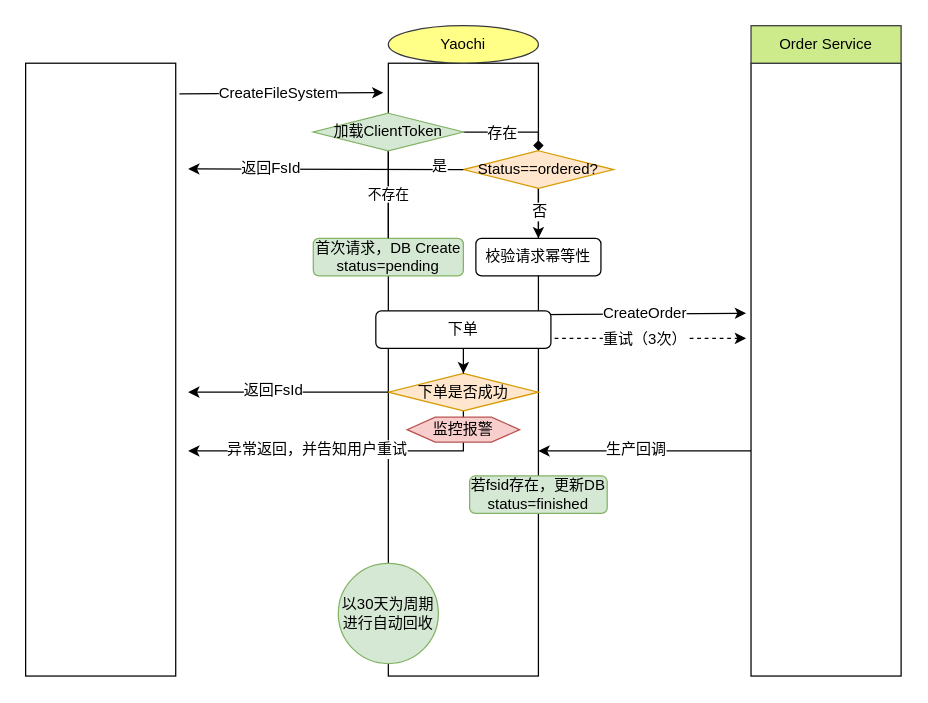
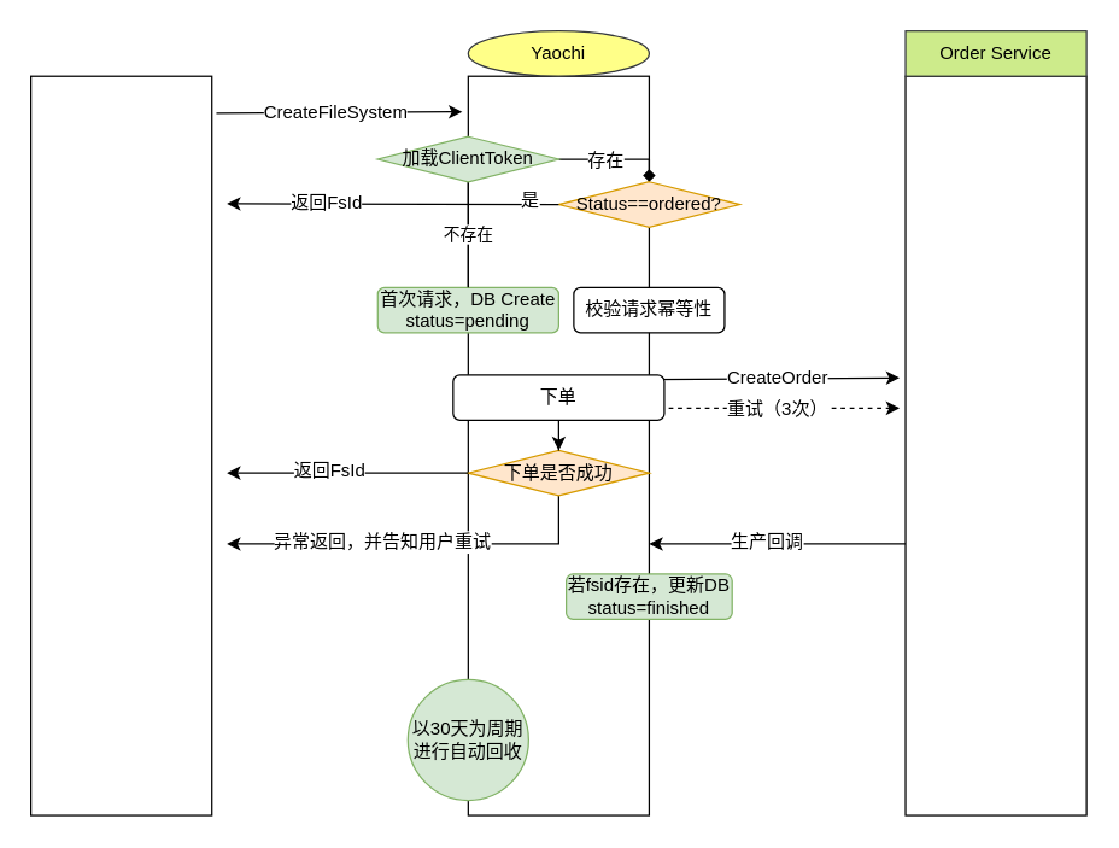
  <mxCell id="0" />
  <mxCell id="1" parent="0" />
  <mxCell id="2" value="" style="rounded=0;whiteSpace=wrap;html=1;" vertex="1" parent="1"><mxGeometry x="310" y="50" width="120" height="490" as="geometry" /></mxCell>
  <mxCell id="3" value="" style="endArrow=classic;html=1;entryX=-0.033;entryY=0.408;entryDx=0;entryDy=0;entryPerimeter=0;" edge="1" parent="1" target="34"><mxGeometry width="50" height="50" relative="1" as="geometry"><mxPoint x="430.96" y="251" as="sourcePoint" /><mxPoint x="609.96" y="251" as="targetPoint" /></mxGeometry></mxCell>
  <mxCell id="4" value="CreateOrder" style="text;html=1;align=center;verticalAlign=middle;resizable=0;points=[];labelBackgroundColor=#ffffff;" vertex="1" connectable="0" parent="3"><mxGeometry x="-0.151" y="1" relative="1" as="geometry"><mxPoint x="14.01" as="offset" /></mxGeometry></mxCell>
  <mxCell id="5" value="" style="endArrow=classic;html=1;exitX=1.025;exitY=0.05;exitDx=0;exitDy=0;exitPerimeter=0;entryX=-0.033;entryY=0.048;entryDx=0;entryDy=0;entryPerimeter=0;" edge="1" parent="1" source="37" target="2"><mxGeometry width="50" height="50" relative="1" as="geometry"><mxPoint x="200" y="120" as="sourcePoint" /><mxPoint x="300" y="79" as="targetPoint" /></mxGeometry></mxCell>
  <mxCell id="6" value="CreateFileSystem" style="text;html=1;align=center;verticalAlign=middle;resizable=0;points=[];labelBackgroundColor=#ffffff;" vertex="1" connectable="0" parent="5"><mxGeometry x="-0.221" y="-1" relative="1" as="geometry"><mxPoint x="14.04" y="-1.61" as="offset" /></mxGeometry></mxCell>
  <mxCell id="7" value="" style="endArrow=classic;html=1;dashed=1;" edge="1" parent="1"><mxGeometry width="50" height="50" relative="1" as="geometry"><mxPoint x="430.96" y="270" as="sourcePoint" /><mxPoint x="596" y="270" as="targetPoint" /></mxGeometry></mxCell>
  <mxCell id="8" value="重试（3次）" style="text;html=1;align=center;verticalAlign=middle;resizable=0;points=[];labelBackgroundColor=#ffffff;" vertex="1" connectable="0" parent="7"><mxGeometry x="-0.106" relative="1" as="geometry"><mxPoint x="10" as="offset" /></mxGeometry></mxCell>
  <mxCell id="9" value="" style="endArrow=classic;html=1;" edge="1" parent="1"><mxGeometry width="50" height="50" relative="1" as="geometry"><mxPoint x="606" y="360" as="sourcePoint" /><mxPoint x="430" y="360" as="targetPoint" /></mxGeometry></mxCell>
  <mxCell id="10" value="生产回调" style="text;html=1;align=center;verticalAlign=middle;resizable=0;points=[];labelBackgroundColor=#ffffff;" vertex="1" connectable="0" parent="9"><mxGeometry x="-0.477" y="-2" relative="1" as="geometry"><mxPoint x="-52.06" as="offset" /></mxGeometry></mxCell>
  <mxCell id="11" value="&lt;span style=&quot;text-align: left&quot;&gt;首次请求，DB Create&lt;br&gt;status=pending&lt;br&gt;&lt;/span&gt;" style="rounded=1;whiteSpace=wrap;html=1;fillColor=#d5e8d4;strokeColor=#82b366;" vertex="1" parent="1"><mxGeometry x="250" y="190" width="120" height="30" as="geometry" /></mxCell>
  <mxCell id="12" value="&lt;span style=&quot;text-align: left&quot;&gt;若fsid存在，更新DB status=finished&lt;/span&gt;" style="rounded=1;whiteSpace=wrap;html=1;fillColor=#d5e8d4;strokeColor=#82b366;" vertex="1" parent="1"><mxGeometry x="375" y="380" width="110" height="30" as="geometry" /></mxCell>
  <mxCell id="13" style="edgeStyle=orthogonalEdgeStyle;rounded=0;orthogonalLoop=1;jettySize=auto;html=1;exitX=1;exitY=0.5;exitDx=0;exitDy=0;endArrow=diamond;" edge="1" parent="1" source="16" target="19"><mxGeometry relative="1" as="geometry"><Array as="points"><mxPoint x="430" y="105" /></Array></mxGeometry></mxCell>
  <mxCell id="14" value="存在" style="text;html=1;align=center;verticalAlign=middle;resizable=0;points=[];labelBackgroundColor=#ffffff;" vertex="1" connectable="0" parent="13"><mxGeometry x="-0.28" y="-2" relative="1" as="geometry"><mxPoint x="3" y="-2" as="offset" /></mxGeometry></mxCell>
  <mxCell id="15" value="不存在" style="edgeStyle=orthogonalEdgeStyle;rounded=0;orthogonalLoop=1;jettySize=auto;html=1;exitX=0.5;exitY=1;exitDx=0;exitDy=0;entryX=0.5;entryY=0;entryDx=0;entryDy=0;endArrow=none;" edge="1" parent="1" source="16" target="11"><mxGeometry relative="1" as="geometry" /></mxCell>
  <mxCell id="16" value="&lt;span style=&quot;text-align: left ; white-space: normal&quot;&gt;加载ClientToken&lt;/span&gt;" style="rhombus;whiteSpace=wrap;html=1;fillColor=#d5e8d4;strokeColor=#82b366;" vertex="1" parent="1"><mxGeometry x="250" y="90" width="120" height="30" as="geometry" /></mxCell>
- <mxCell id="17" style="edgeStyle=orthogonalEdgeStyle;rounded=0;orthogonalLoop=1;jettySize=auto;html=1;exitX=0.5;exitY=1;exitDx=0;exitDy=0;entryX=0.5;entryY=0;entryDx=0;entryDy=0;" edge="1" parent="1" source="19" target="29"><mxGeometry relative="1" as="geometry" /></mxCell>
- <mxCell id="18" value="否" style="text;html=1;align=center;verticalAlign=middle;resizable=0;points=[];labelBackgroundColor=#ffffff;" vertex="1" connectable="0" parent="17"><mxGeometry x="-0.1" relative="1" as="geometry"><mxPoint as="offset" /></mxGeometry></mxCell>
  <mxCell id="19" value="&lt;span style=&quot;text-align: left ; white-space: normal&quot;&gt;Status==ordered?&lt;/span&gt;" style="rhombus;whiteSpace=wrap;html=1;fillColor=#ffe6cc;strokeColor=#d79b00;" vertex="1" parent="1"><mxGeometry x="370" y="120" width="120" height="30" as="geometry" /></mxCell>
  <mxCell id="20" value="" style="endArrow=classic;html=1;exitX=0;exitY=0.5;exitDx=0;exitDy=0;" edge="1" parent="1" source="19"><mxGeometry width="50" height="50" relative="1" as="geometry"><mxPoint x="300" y="134.5" as="sourcePoint" /><mxPoint x="150" y="134.5" as="targetPoint" /></mxGeometry></mxCell>
  <mxCell id="21" value="返回FsId" style="text;html=1;align=center;verticalAlign=middle;resizable=0;points=[];labelBackgroundColor=#ffffff;" vertex="1" connectable="0" parent="20"><mxGeometry x="-0.221" y="-1" relative="1" as="geometry"><mxPoint x="-69" y="-0.8" as="offset" /></mxGeometry></mxCell>
  <mxCell id="22" value="是" style="text;html=1;align=center;verticalAlign=middle;resizable=0;points=[];labelBackgroundColor=#ffffff;" vertex="1" connectable="0" parent="20"><mxGeometry x="-0.673" y="-2" relative="1" as="geometry"><mxPoint x="16" as="offset" /></mxGeometry></mxCell>
  <mxCell id="23" value="以30天为周期进行自动回收" style="ellipse;whiteSpace=wrap;html=1;aspect=fixed;fillColor=#d5e8d4;strokeColor=#82b366;" vertex="1" parent="1"><mxGeometry x="270" y="450" width="80" height="80" as="geometry" /></mxCell>
  <mxCell id="24" style="edgeStyle=orthogonalEdgeStyle;rounded=0;orthogonalLoop=1;jettySize=auto;html=1;exitX=0.5;exitY=1;exitDx=0;exitDy=0;" edge="1" parent="1" source="26"><mxGeometry relative="1" as="geometry"><mxPoint x="150" y="360" as="targetPoint" /><Array as="points"><mxPoint x="370" y="360" /><mxPoint x="150" y="360" /></Array></mxGeometry></mxCell>
  <mxCell id="25" value="异常返回，并告知用户重试" style="text;html=1;align=center;verticalAlign=middle;resizable=0;points=[];labelBackgroundColor=#ffffff;" vertex="1" connectable="0" parent="24"><mxGeometry x="0.592" y="-2" relative="1" as="geometry"><mxPoint x="51" as="offset" /></mxGeometry></mxCell>
  <mxCell id="26" value="&lt;span style=&quot;text-align: left ; white-space: normal&quot;&gt;下单是否成功&lt;/span&gt;" style="rhombus;whiteSpace=wrap;html=1;fillColor=#ffe6cc;strokeColor=#d79b00;" vertex="1" parent="1"><mxGeometry x="310" y="298" width="120" height="30" as="geometry" /></mxCell>
  <mxCell id="27" value="" style="endArrow=classic;html=1;exitX=0;exitY=0.5;exitDx=0;exitDy=0;" edge="1" parent="1" source="26"><mxGeometry width="50" height="50" relative="1" as="geometry"><mxPoint x="-110" y="318" as="sourcePoint" /><mxPoint x="150" y="313" as="targetPoint" /></mxGeometry></mxCell>
  <mxCell id="28" value="返回FsId" style="text;html=1;align=center;verticalAlign=middle;resizable=0;points=[];labelBackgroundColor=#ffffff;" vertex="1" connectable="0" parent="27"><mxGeometry x="0.409" y="-1" relative="1" as="geometry"><mxPoint x="20" y="-1" as="offset" /></mxGeometry></mxCell>
  <mxCell id="29" value="&lt;span style=&quot;text-align: left&quot;&gt;校验请求幂等性&lt;br&gt;&lt;/span&gt;" style="rounded=1;whiteSpace=wrap;html=1;" vertex="1" parent="1"><mxGeometry x="380" y="190" width="100" height="30" as="geometry" /></mxCell>
  <mxCell id="30" style="edgeStyle=orthogonalEdgeStyle;rounded=0;orthogonalLoop=1;jettySize=auto;html=1;exitX=0.5;exitY=1;exitDx=0;exitDy=0;" edge="1" parent="1" source="31" target="26"><mxGeometry relative="1" as="geometry" /></mxCell>
  <mxCell id="31" value="&lt;span style=&quot;text-align: left&quot;&gt;下单&lt;br&gt;&lt;/span&gt;" style="rounded=1;whiteSpace=wrap;html=1;" vertex="1" parent="1"><mxGeometry x="300" y="248" width="140" height="30" as="geometry" /></mxCell>
  <mxCell id="32" value="&lt;span style=&quot;text-align: left ; white-space: nowrap&quot;&gt;Yaochi&lt;/span&gt;" style="ellipse;whiteSpace=wrap;html=1;fillColor=#ffff88;strokeColor=#36393d;" vertex="1" parent="1"><mxGeometry x="310" y="20" width="120" height="30" as="geometry" /></mxCell>
  <mxCell id="33" value="" style="group" vertex="1" connectable="0" parent="1"><mxGeometry x="600" y="20" width="120" height="520" as="geometry" /></mxCell>
  <mxCell id="34" value="" style="rounded=0;whiteSpace=wrap;html=1;" vertex="1" parent="33"><mxGeometry y="30" width="120" height="490" as="geometry" /></mxCell>
  <mxCell id="35" value="&lt;span style=&quot;text-align: left ; white-space: nowrap&quot;&gt;Order Service&lt;/span&gt;" style="rounded=0;whiteSpace=wrap;html=1;fillColor=#cdeb8b;strokeColor=#36393d;" vertex="1" parent="33"><mxGeometry width="120" height="30" as="geometry" /></mxCell>
  <mxCell id="36" value="" style="group" vertex="1" connectable="0" parent="1"><mxGeometry x="20" y="20" width="120" height="520" as="geometry" /></mxCell>
  <mxCell id="37" value="" style="rounded=0;whiteSpace=wrap;html=1;" vertex="1" parent="36"><mxGeometry y="30" width="120" height="490" as="geometry" /></mxCell>
- <mxCell id="38" value="监控报警" style="shape=hexagon;perimeter=hexagonPerimeter2;whiteSpace=wrap;html=1;fillColor=#f8cecc;strokeColor=#b85450;" vertex="1" parent="1"><mxGeometry x="325" y="333" width="90" height="20" as="geometry" /></mxCell>
